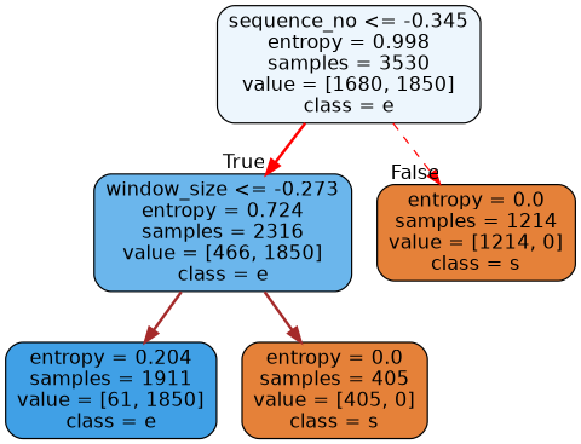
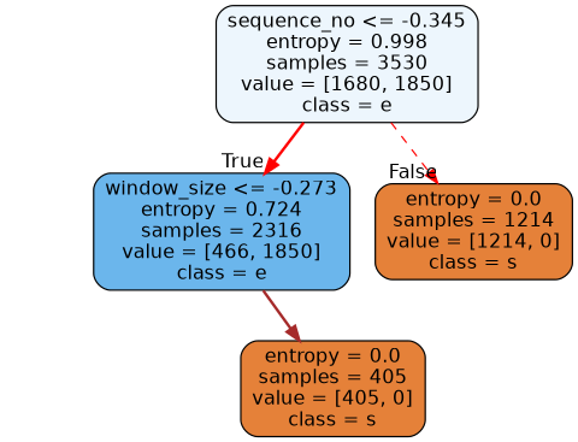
  digraph {
    node [color=black fillcolor="#e58139" fontname=helvetica shape=box style="filled, rounded"]
    edge [fontname=helvetica color=red style=bold]
    n1 [fillcolor="#edf6fd" label="sequence_no <= -0.345\nentropy = 0.998\nsamples = 3530\nvalue = [1680, 1850]\nclass = e"]
    n2 [fillcolor="#6bb6ec" label="window_size <= -0.273\nentropy = 0.724\nsamples = 2316\nvalue = [466, 1850]\nclass = e"]
    n3 [label="entropy = 0.0\nsamples = 1214\nvalue = [1214, 0]\nclass = s"]
-   n4 [fillcolor="#40a0e6" label="entropy = 0.204\nsamples = 1911\nvalue = [61, 1850]\nclass = e"]
    n5 [label="entropy = 0.0\nsamples = 405\nvalue = [405, 0]\nclass = s"]
    n1 -> n2 [headlabel=True labelangle=45 labeldistance=2.5]
    n1 -> n3 [headlabel=False labelangle=-45 labeldistance=2.5 style=dashed]
-   n2 -> n4 [color=brown]
    n2 -> n5 [color=brown]
  }
